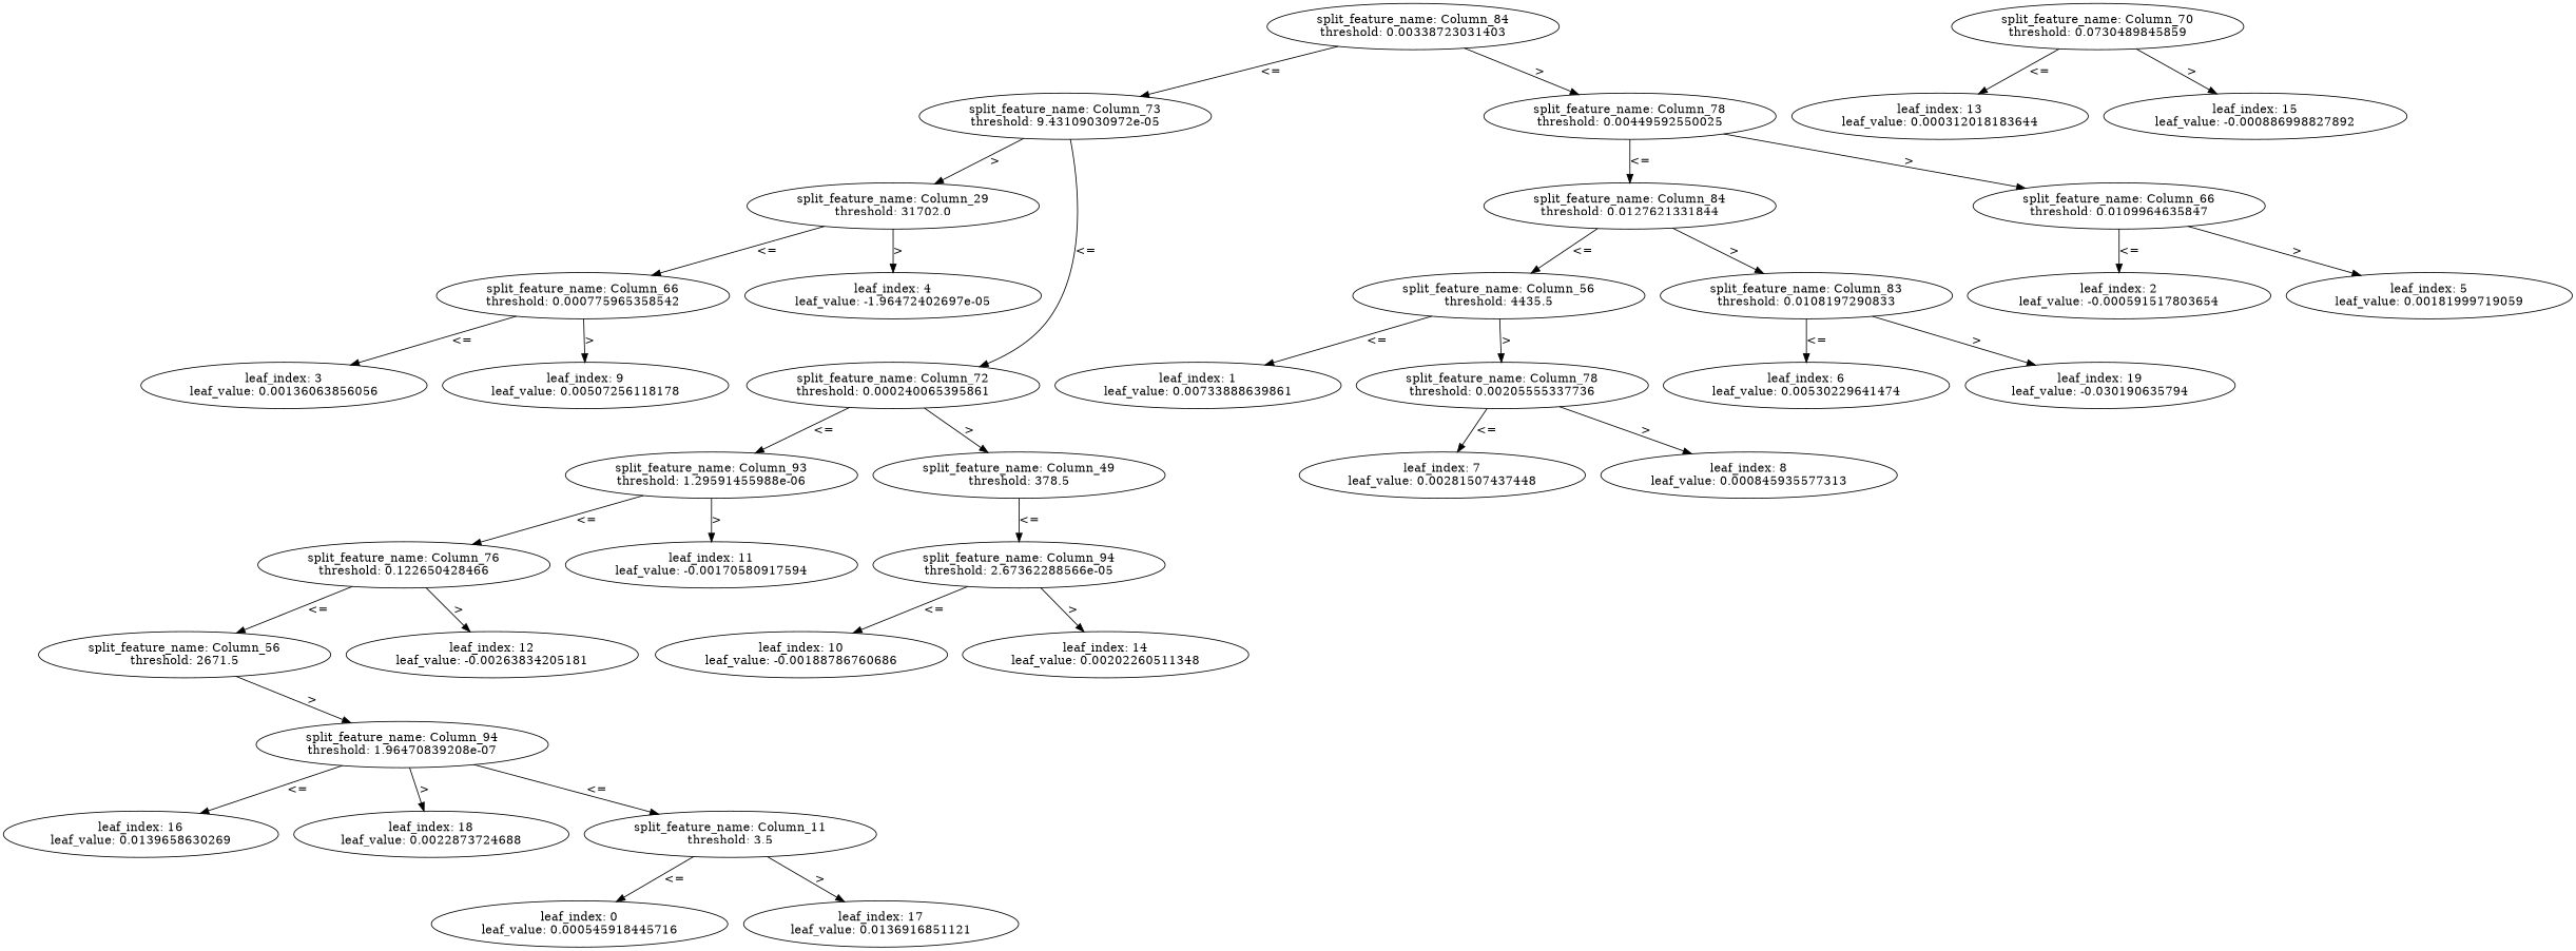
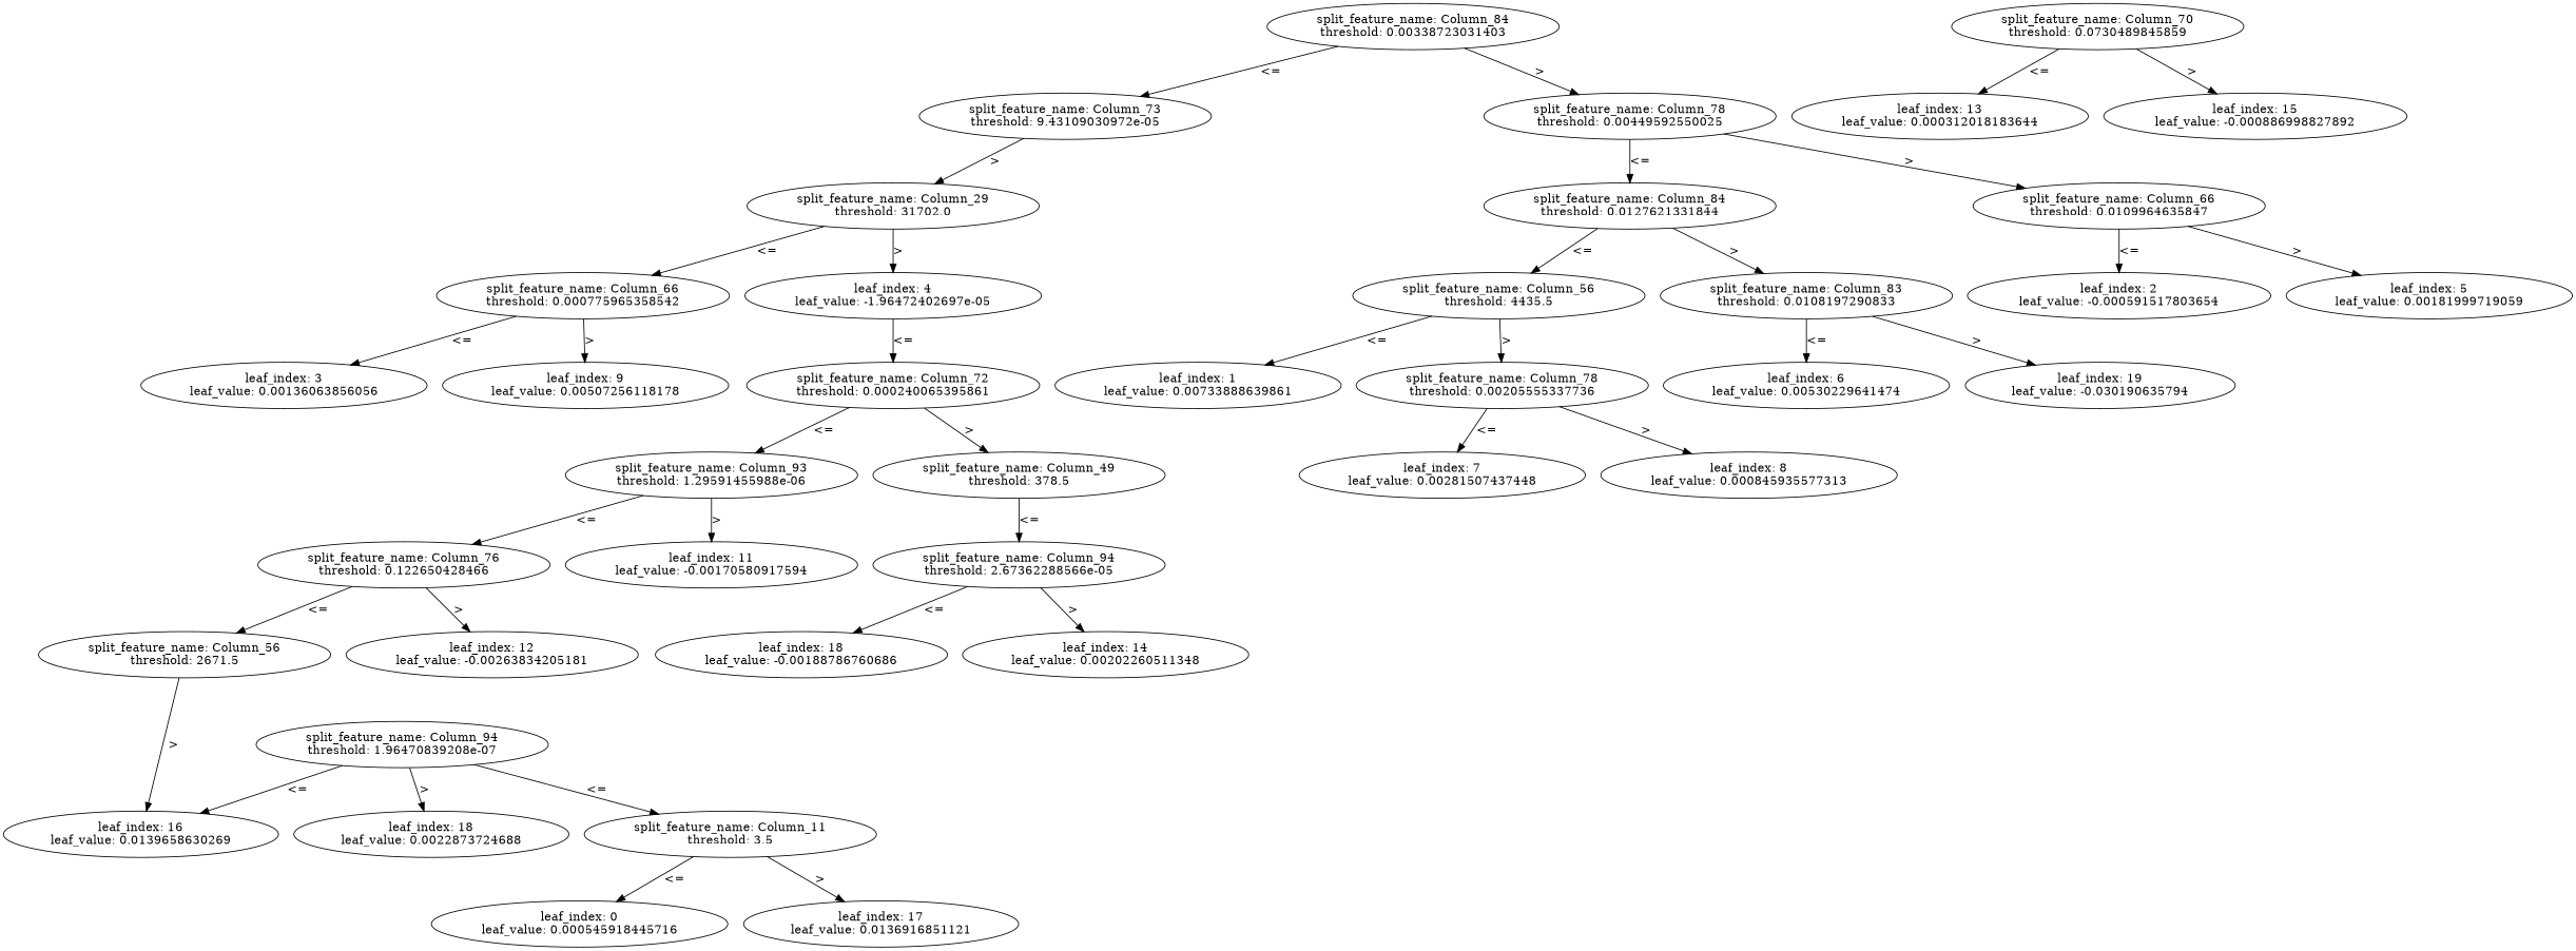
  digraph {
    fontname="DejaVu Serif"
    node [fontname="DejaVu Serif"]
    edge [fontname="DejaVu Serif"]
    n1 [label="split_feature_name: Column_84\nthreshold: 0.00338723031403"]
    n2 [label="split_feature_name: Column_73\nthreshold: 9.43109030972e-05"]
    n3 [label="split_feature_name: Column_78\nthreshold: 0.00449592550025"]
    n4 [label="split_feature_name: Column_72\nthreshold: 0.000240065395861"]
    n5 [label="split_feature_name: Column_29\nthreshold: 31702.0"]
    n6 [label="split_feature_name: Column_84\nthreshold: 0.0127621331844"]
    n7 [label="split_feature_name: Column_66\nthreshold: 0.0109964635847"]
    n8 [label="split_feature_name: Column_93\nthreshold: 1.29591455988e-06"]
    n9 [label="split_feature_name: Column_49\nthreshold: 378.5"]
    n10 [label="split_feature_name: Column_66\nthreshold: 0.000775965358542"]
    n11 [label="leaf_index: 4\nleaf_value: -1.96472402697e-05"]
    n12 [label="split_feature_name: Column_76\nthreshold: 0.122650428466"]
    n13 [label="leaf_index: 11\nleaf_value: -0.00170580917594"]
    n14 [label="split_feature_name: Column_94\nthreshold: 2.67362288566e-05"]
    n15 [label="split_feature_name: Column_56\nthreshold: 2671.5"]
    n16 [label="leaf_index: 12\nleaf_value: -0.00263834205181"]
    n17 [label="split_feature_name: Column_94\nthreshold: 1.96470839208e-07"]
    n18 [label="split_feature_name: Column_11\nthreshold: 3.5"]
    n19 [label="leaf_index: 0\nleaf_value: 0.000545918445716"]
    n20 [label="leaf_index: 17\nleaf_value: 0.0136916851121"]
    n21 [label="leaf_index: 16\nleaf_value: 0.0139658630269"]
    n22 [label="leaf_index: 18\nleaf_value: 0.0022873724688"]
-   n23 [label="leaf_index: 10\nleaf_value: -0.00188786760686"]
+   n23 [label="leaf_index: 18\nleaf_value: -0.00188786760686"]
    n24 [label="leaf_index: 14\nleaf_value: 0.00202260511348"]
    n25 [label="split_feature_name: Column_70\nthreshold: 0.0730489845859"]
    n26 [label="leaf_index: 13\nleaf_value: 0.000312018183644"]
    n27 [label="leaf_index: 15\nleaf_value: -0.000886998827892"]
    n28 [label="leaf_index: 3\nleaf_value: 0.00136063856056"]
    n29 [label="leaf_index: 9\nleaf_value: 0.00507256118178"]
    n30 [label="split_feature_name: Column_56\nthreshold: 4435.5"]
    n31 [label="split_feature_name: Column_83\nthreshold: 0.0108197290833"]
    n32 [label="leaf_index: 2\nleaf_value: -0.000591517803654"]
    n33 [label="leaf_index: 5\nleaf_value: 0.00181999719059"]
    n34 [label="leaf_index: 1\nleaf_value: 0.00733888639861"]
    n35 [label="split_feature_name: Column_78\nthreshold: 0.00205555337736"]
    n36 [label="leaf_index: 6\nleaf_value: 0.00530229641474"]
    n37 [label="leaf_index: 19\nleaf_value: -0.030190635794"]
    n38 [label="leaf_index: 7\nleaf_value: 0.00281507437448"]
    n39 [label="leaf_index: 8\nleaf_value: 0.000845935577313"]
    n1 -> n2 [label="<="]
    n1 -> n3 [label=">"]
-   n2 -> n4 [label="<="]
+   n11 -> n4 [label="<="]
    n2 -> n5 [label=">"]
    n3 -> n6 [label="<="]
    n3 -> n7 [label=">"]
    n4 -> n8 [label="<="]
    n4 -> n9 [label=">"]
    n5 -> n10 [label="<="]
    n5 -> n11 [label=">"]
    n6 -> n30 [label="<="]
    n6 -> n31 [label=">"]
    n7 -> n32 [label="<="]
    n7 -> n33 [label=">"]
    n8 -> n12 [label="<="]
    n8 -> n13 [label=">"]
    n9 -> n14 [label="<="]
    n10 -> n28 [label="<="]
    n10 -> n29 [label=">"]
    n12 -> n15 [label="<="]
    n12 -> n16 [label=">"]
    n14 -> n23 [label="<="]
    n14 -> n24 [label=">"]
-   n15 -> n17 [label=">"]
+   n15 -> n21 [label=">"]
    n17 -> n18 [label="<="]
    n17 -> n21 [label="<="]
    n17 -> n22 [label=">"]
    n18 -> n19 [label="<="]
    n18 -> n20 [label=">"]
    n25 -> n26 [label="<="]
    n25 -> n27 [label=">"]
    n30 -> n34 [label="<="]
    n30 -> n35 [label=">"]
    n31 -> n36 [label="<="]
    n31 -> n37 [label=">"]
    n35 -> n38 [label="<="]
    n35 -> n39 [label=">"]
  }
